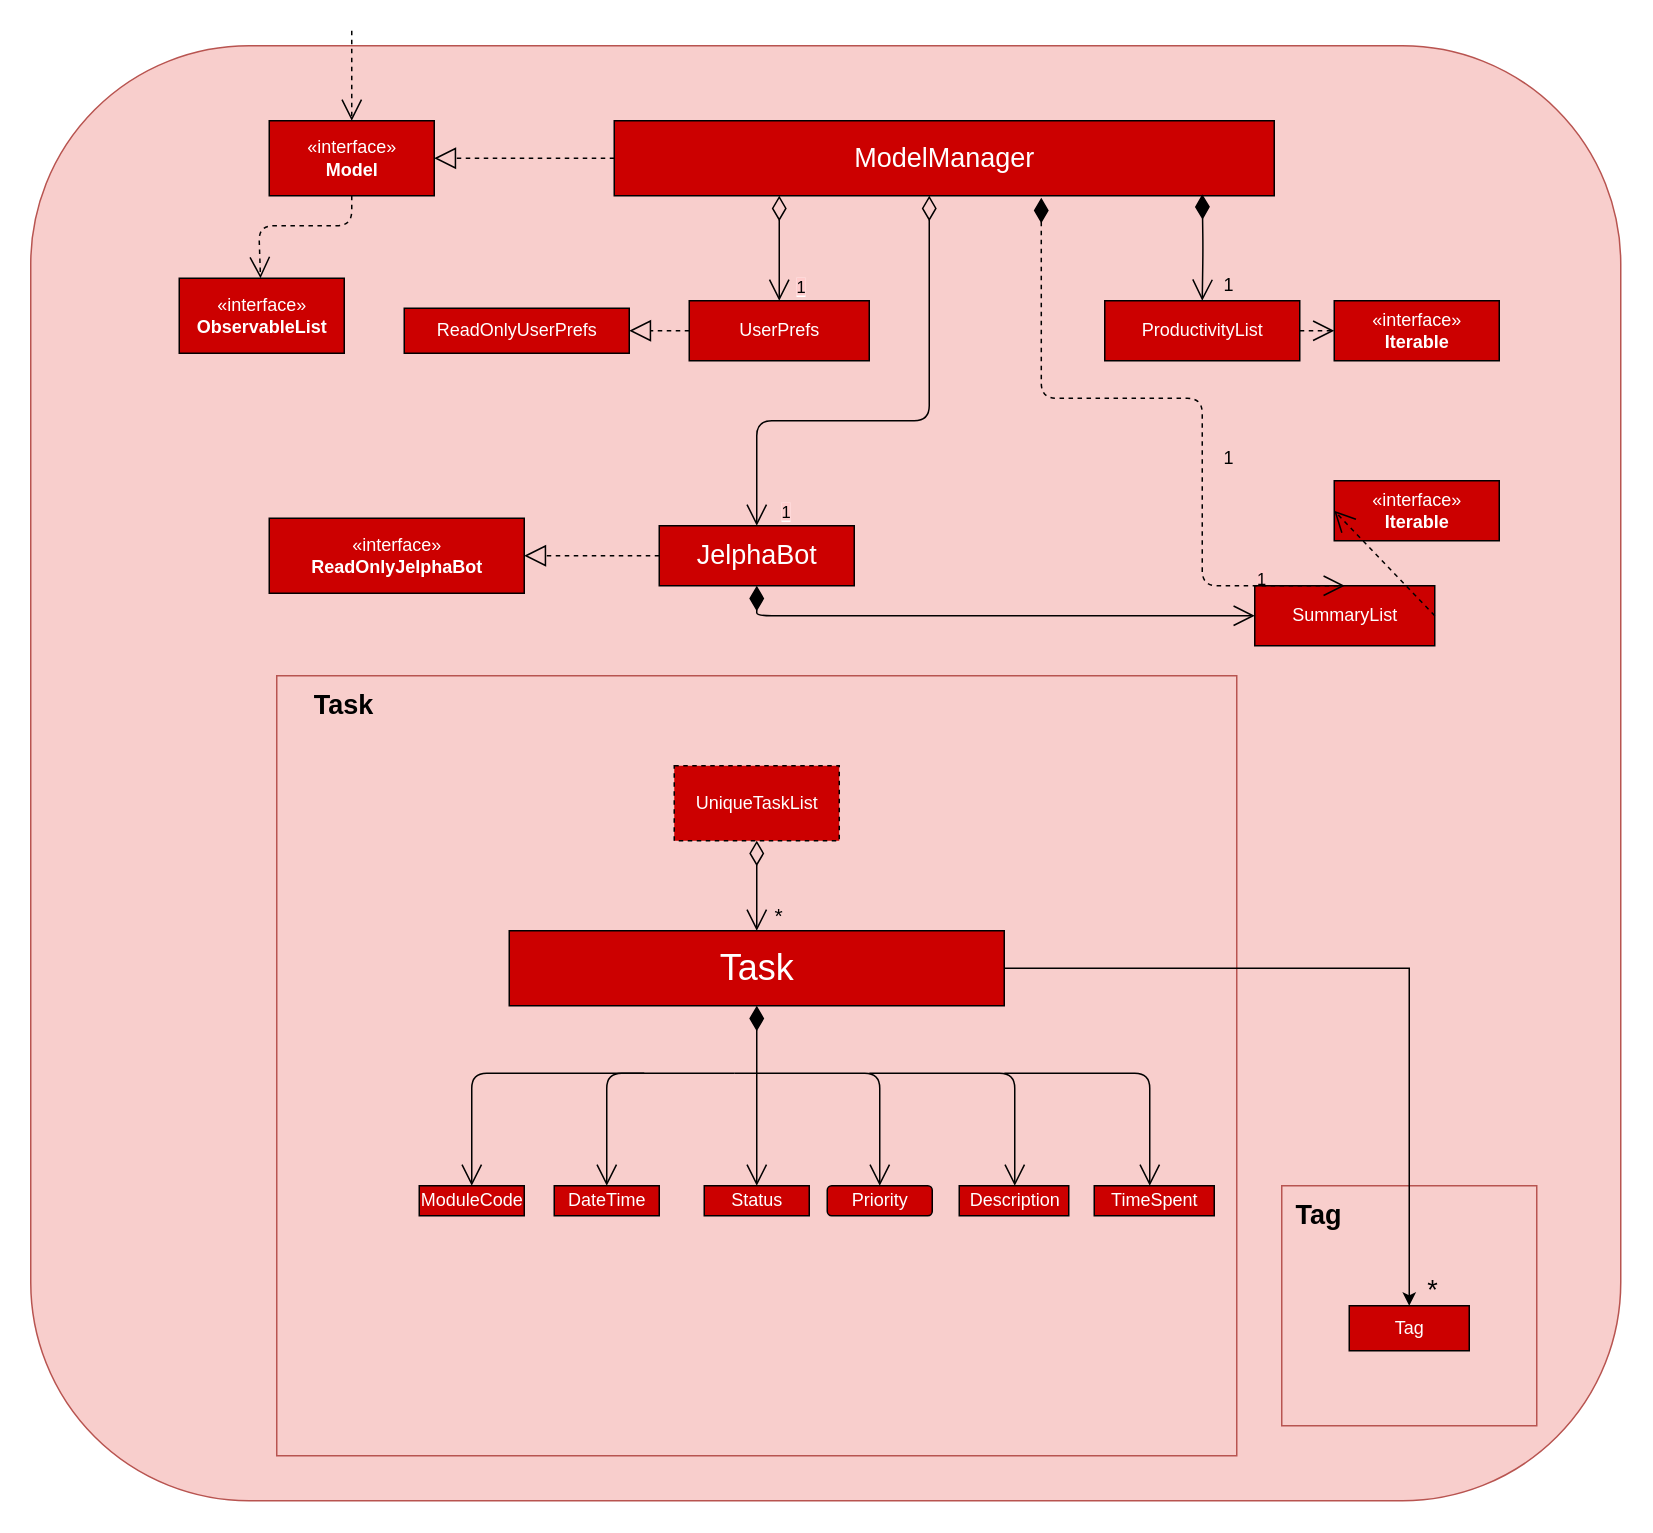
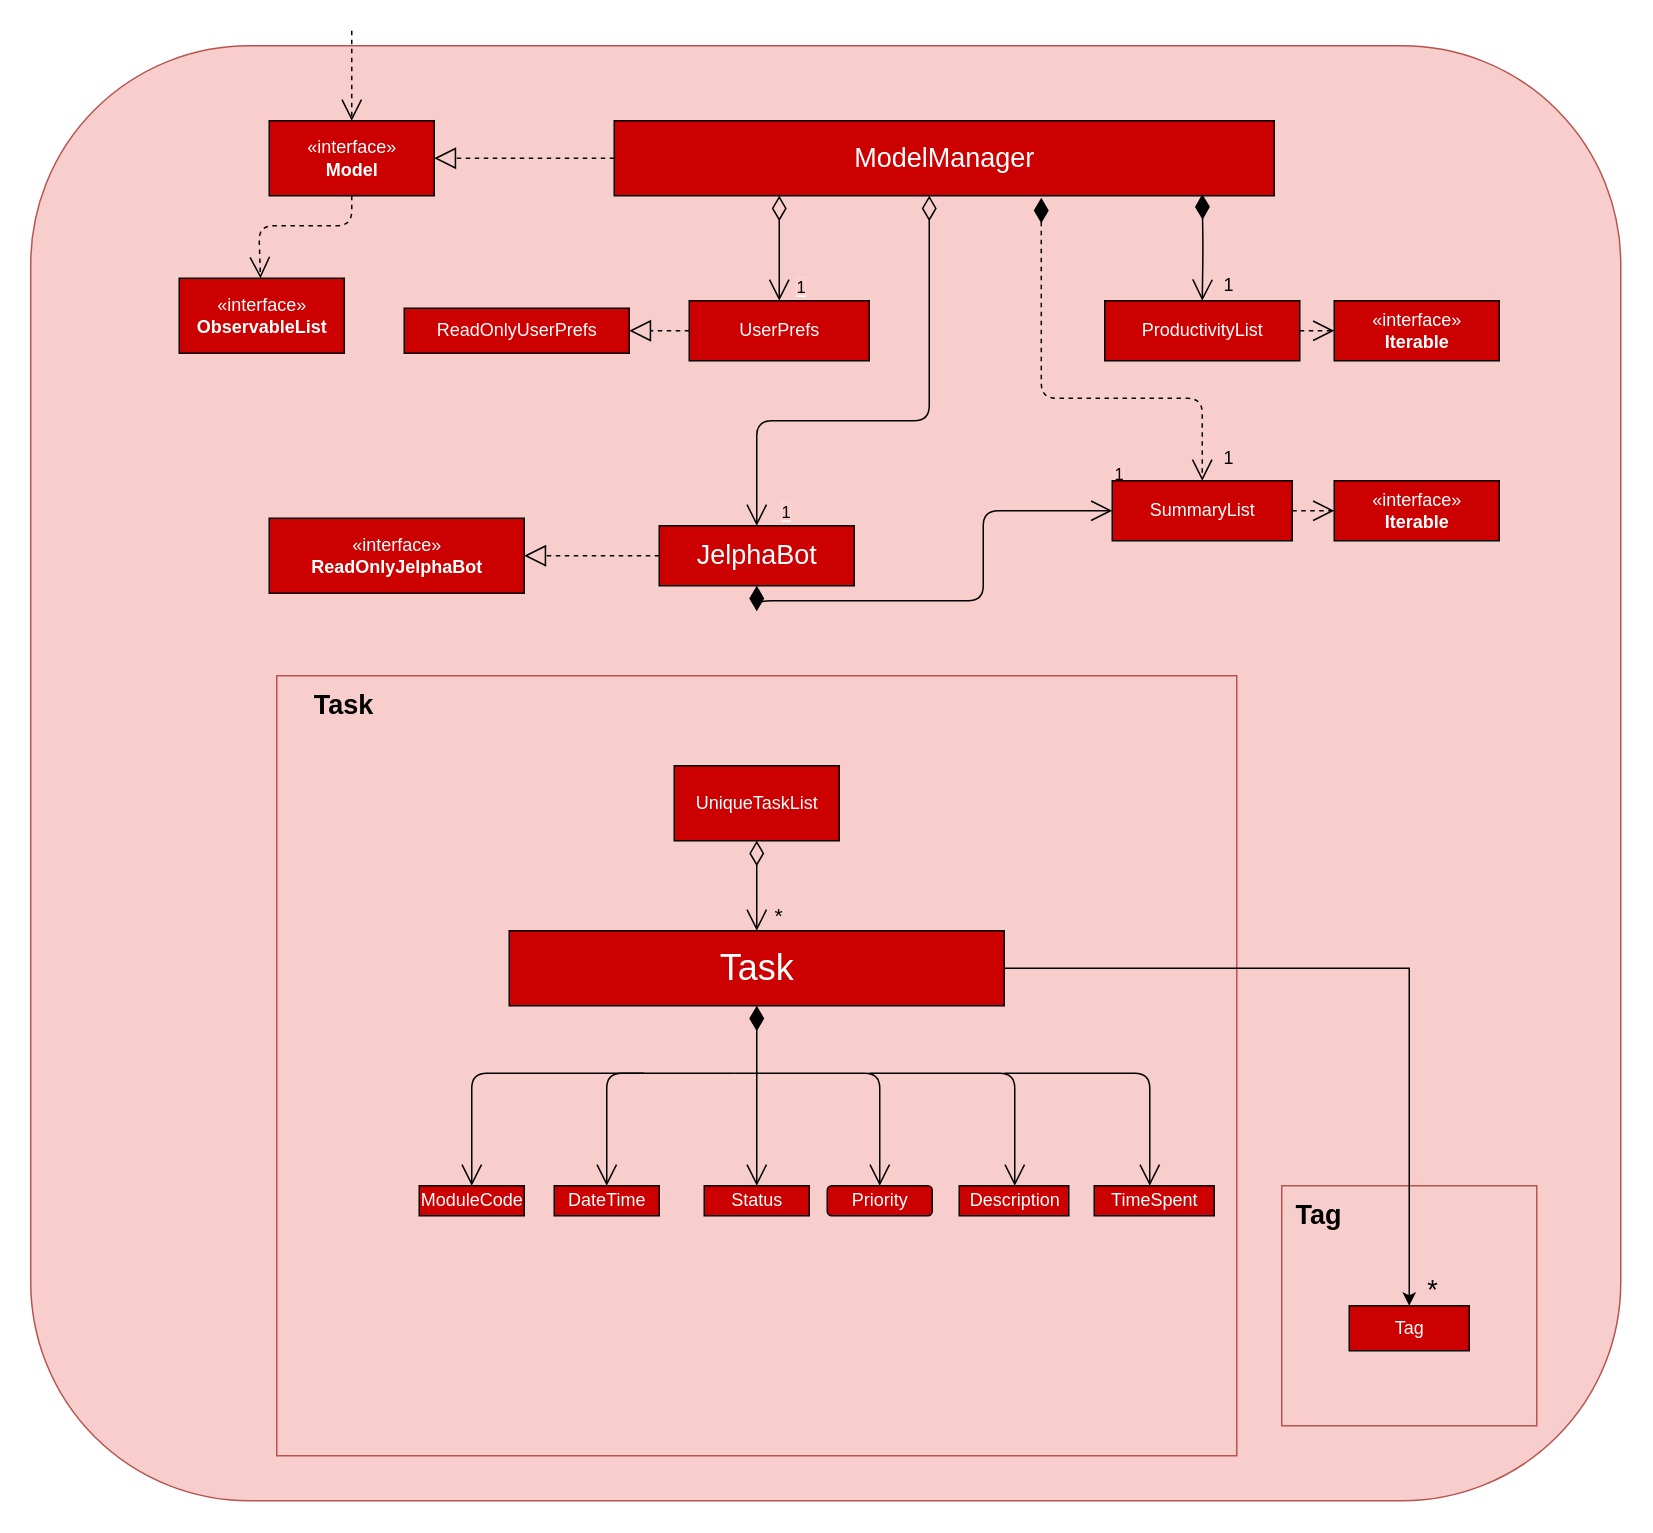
  <mxCell id="0" style=";html=1;" />
  <mxCell id="1" style=";html=1;" parent="0" />
  <mxCell id="2" value="" style="rounded=1;whiteSpace=wrap;html=1;fillColor=#f8cecc;strokeColor=#b85450;" parent="1" vertex="1"><mxGeometry x="20" y="30" width="1060" height="970" as="geometry" /></mxCell>
  <mxCell id="3" value="" style="rounded=0;whiteSpace=wrap;html=1;shadow=0;fillColor=#f8cecc;strokeColor=#b85450;" parent="1" vertex="1"><mxGeometry x="854" y="790" width="170" height="160" as="geometry" /></mxCell>
  <mxCell id="4" value="" style="rounded=0;whiteSpace=wrap;html=1;shadow=0;fillColor=#f8cecc;strokeColor=#b85450;" parent="1" vertex="1"><mxGeometry x="184" y="450" width="640" height="520" as="geometry" /></mxCell>
  <mxCell id="5" value="&lt;font color=&quot;#ffffff&quot; style=&quot;font-size: 18px&quot;&gt;JelphaBot&lt;/font&gt;" style="html=1;fillColor=#CC0000;" parent="1" vertex="1"><mxGeometry x="439" y="350" width="130" height="40" as="geometry" /></mxCell>
  <mxCell id="6" value="&lt;font color=&quot;#ffffff&quot;&gt;&lt;font style=&quot;font-size: 18px&quot;&gt;ModelManager&lt;/font&gt;&lt;br&gt;&lt;/font&gt;" style="html=1;fillColor=#CC0000;" parent="1" vertex="1"><mxGeometry x="409" y="80" width="440" height="50" as="geometry" /></mxCell>
  <mxCell id="7" value="&lt;font color=&quot;#ffffff&quot;&gt;UserPrefs&lt;/font&gt;" style="html=1;fillColor=#CC0000;" parent="1" vertex="1"><mxGeometry x="459" y="200" width="120" height="40" as="geometry" /></mxCell>
  <mxCell id="8" value="&lt;font color=&quot;#ffffff&quot;&gt;ReadOnlyUserPrefs&lt;/font&gt;" style="html=1;fillColor=#CC0000;" parent="1" vertex="1"><mxGeometry x="269" y="205" width="150" height="30" as="geometry" /></mxCell>
  <mxCell id="9" value="&lt;font color=&quot;#ffffff&quot;&gt;«interface»&lt;br&gt;&lt;/font&gt;&lt;b&gt;&lt;font color=&quot;#ffffff&quot;&gt;Model&lt;/font&gt;&lt;br&gt;&lt;/b&gt;" style="html=1;fillColor=#CC0000;rotation=0;" parent="1" vertex="1"><mxGeometry x="179" y="80" width="110" height="50" as="geometry" /></mxCell>
- <mxCell id="10" value="&lt;font color=&quot;#ffffff&quot;&gt;UniqueTaskList&lt;/font&gt;" style="html=1;fillColor=#CC0000;dashed=1;" parent="1" vertex="1"><mxGeometry x="449" y="510" width="110" height="50" as="geometry" /></mxCell>
+ <mxCell id="10" value="&lt;font color=&quot;#ffffff&quot;&gt;UniqueTaskList&lt;/font&gt;" style="html=1;fillColor=#CC0000;" parent="1" vertex="1"><mxGeometry x="449" y="510" width="110" height="50" as="geometry" /></mxCell>
  <mxCell id="11" value="&lt;font color=&quot;#ffffff&quot;&gt;«interface»&lt;br&gt;&lt;b&gt;ObservableList&lt;/b&gt;&lt;/font&gt;" style="html=1;fillColor=#CC0000;" parent="1" vertex="1"><mxGeometry x="119" y="185" width="110" height="50" as="geometry" /></mxCell>
  <mxCell id="12" value="" style="endArrow=block;dashed=1;endFill=0;endSize=12;html=1;exitX=0;exitY=0.5;exitDx=0;exitDy=0;entryX=1;entryY=0.5;entryDx=0;entryDy=0;fillColor=#FF3333;" parent="1" source="6" target="9" edge="1"><mxGeometry width="160" relative="1" as="geometry"><mxPoint x="299" y="180" as="sourcePoint" /><mxPoint x="459" y="180" as="targetPoint" /></mxGeometry></mxCell>
  <mxCell id="13" value="" style="endArrow=open;endSize=12;dashed=1;html=1;fillColor=#FF6666;" parent="1" edge="1"><mxGeometry width="160" relative="1" as="geometry"><mxPoint x="234" y="20" as="sourcePoint" /><mxPoint x="234" y="80" as="targetPoint" /></mxGeometry></mxCell>
  <mxCell id="14" value="&lt;span style=&quot;background-color: rgb(255 , 204 , 204)&quot;&gt;1&lt;/span&gt;" style="endArrow=open;html=1;endSize=12;startArrow=diamondThin;startSize=14;startFill=0;edgeStyle=orthogonalEdgeStyle;align=left;verticalAlign=bottom;exitX=0.25;exitY=1;exitDx=0;exitDy=0;" parent="1" source="6" target="7" edge="1"><mxGeometry x="1" y="10" relative="1" as="geometry"><mxPoint x="489" y="170" as="sourcePoint" /><mxPoint x="649" y="170" as="targetPoint" /><Array as="points" /><mxPoint as="offset" /></mxGeometry></mxCell>
  <mxCell id="15" value="&lt;span style=&quot;background-color: rgb(255 , 204 , 204)&quot;&gt;1&lt;/span&gt;" style="endArrow=open;html=1;endSize=12;startArrow=diamondThin;startSize=14;startFill=0;edgeStyle=orthogonalEdgeStyle;align=left;verticalAlign=bottom;fillColor=#FF6666;" parent="1" target="5" edge="1"><mxGeometry x="1" y="15" relative="1" as="geometry"><mxPoint x="619" y="130" as="sourcePoint" /><mxPoint x="659" y="290" as="targetPoint" /><Array as="points"><mxPoint x="619" y="280" /><mxPoint x="504" y="280" /></Array><mxPoint as="offset" /></mxGeometry></mxCell>
  <mxCell id="16" value="" style="endArrow=block;dashed=1;endFill=0;endSize=12;html=1;" parent="1" target="8" edge="1"><mxGeometry width="160" relative="1" as="geometry"><mxPoint x="459" y="220" as="sourcePoint" /><mxPoint x="619" y="220" as="targetPoint" /></mxGeometry></mxCell>
  <mxCell id="17" value="" style="endArrow=open;endSize=12;dashed=1;html=1;exitX=0.5;exitY=1;exitDx=0;exitDy=0;" parent="1" source="9" target="11" edge="1"><mxGeometry width="160" relative="1" as="geometry"><mxPoint x="189" y="150" as="sourcePoint" /><mxPoint x="349" y="150" as="targetPoint" /><Array as="points"><mxPoint x="234" y="150" /><mxPoint x="172" y="150" /></Array></mxGeometry></mxCell>
  <mxCell id="18" value="&lt;font color=&quot;#ffffff&quot;&gt;«interface»&lt;br&gt;&lt;b&gt;ReadOnlyJelphaBot&lt;/b&gt;&lt;/font&gt;" style="html=1;fillColor=#CC0000;" parent="1" vertex="1"><mxGeometry x="179" y="345" width="170" height="50" as="geometry" /></mxCell>
  <mxCell id="19" value="" style="endArrow=block;dashed=1;endFill=0;endSize=12;html=1;entryX=1;entryY=0.5;entryDx=0;entryDy=0;" parent="1" target="18" edge="1"><mxGeometry width="160" relative="1" as="geometry"><mxPoint x="439" y="370" as="sourcePoint" /><mxPoint x="589" y="370" as="targetPoint" /></mxGeometry></mxCell>
  <mxCell id="20" value="&lt;font color=&quot;#ffffff&quot;&gt;ProductivityList&lt;/font&gt;" style="html=1;fillColor=#CC0000;" parent="1" vertex="1"><mxGeometry x="736" y="200" width="130" height="40" as="geometry" /></mxCell>
  <mxCell id="21" value="&lt;font color=&quot;#ffffff&quot;&gt;«interface»&lt;br&gt;&lt;b&gt;Iterable&lt;/b&gt;&lt;/font&gt;" style="html=1;fillColor=#CC0000;" parent="1" vertex="1"><mxGeometry x="889" y="200" width="110" height="40" as="geometry" /></mxCell>
  <mxCell id="22" value="" style="endArrow=open;endSize=12;dashed=1;html=1;entryX=0;entryY=0.5;entryDx=0;entryDy=0;exitX=1;exitY=0.5;exitDx=0;exitDy=0;" parent="1" source="20" target="21" edge="1"><mxGeometry width="160" relative="1" as="geometry"><mxPoint x="789" y="310" as="sourcePoint" /><mxPoint x="949" y="310" as="targetPoint" /></mxGeometry></mxCell>
  <mxCell id="23" value="&lt;span style=&quot;background-color: rgb(255 , 204 , 204)&quot;&gt;1&lt;/span&gt;" style="endArrow=open;html=1;endSize=12;startArrow=diamondThin;startSize=14;startFill=1;edgeStyle=orthogonalEdgeStyle;align=left;verticalAlign=bottom;exitX=0.5;exitY=1;exitDx=0;exitDy=0;" parent="1" source="5" target="44" edge="1"><mxGeometry x="1" y="15" relative="1" as="geometry"><mxPoint x="489" y="440" as="sourcePoint" /><mxPoint x="649" y="440" as="targetPoint" /><mxPoint as="offset" /></mxGeometry></mxCell>
  <mxCell id="24" value="" style="endArrow=open;html=1;endSize=12;startArrow=diamondThin;startSize=14;startFill=0;edgeStyle=orthogonalEdgeStyle;align=left;verticalAlign=bottom;exitX=0.5;exitY=1;exitDx=0;exitDy=0;" parent="1" source="10" target="26" edge="1"><mxGeometry x="-1" y="3" relative="1" as="geometry"><mxPoint x="439" y="620" as="sourcePoint" /><mxPoint x="599" y="620" as="targetPoint" /></mxGeometry></mxCell>
  <mxCell id="25" style="edgeStyle=orthogonalEdgeStyle;rounded=0;orthogonalLoop=1;jettySize=auto;html=1;exitX=1;exitY=0.75;exitDx=0;exitDy=0;entryX=0.5;entryY=0;entryDx=0;entryDy=0;" parent="1" source="26" target="36" edge="1"><mxGeometry relative="1" as="geometry"><Array as="points"><mxPoint x="669" y="645" /><mxPoint x="939" y="645" /></Array></mxGeometry></mxCell>
  <mxCell id="26" value="&lt;font style=&quot;font-size: 24px&quot; color=&quot;#ffffff&quot;&gt;Task&lt;/font&gt;" style="html=1;fillColor=#CC0000;" parent="1" vertex="1"><mxGeometry x="339" y="620" width="330" height="50" as="geometry" /></mxCell>
  <mxCell id="27" value="&lt;font style=&quot;font-size: 14px&quot;&gt;*&lt;/font&gt;" style="text;html=1;strokeColor=none;fillColor=none;align=center;verticalAlign=middle;whiteSpace=wrap;rounded=0;" parent="1" vertex="1"><mxGeometry x="499" y="600" width="40" height="20" as="geometry" /></mxCell>
  <mxCell id="28" value="&lt;b&gt;&lt;font style=&quot;font-size: 18px&quot;&gt;Task&lt;/font&gt;&lt;/b&gt;" style="text;html=1;strokeColor=none;fillColor=none;align=center;verticalAlign=middle;whiteSpace=wrap;rounded=0;shadow=0;" parent="1" vertex="1"><mxGeometry x="209" y="460" width="40" height="20" as="geometry" /></mxCell>
  <mxCell id="29" value="&lt;font color=&quot;#ffffff&quot;&gt;ModuleCode&lt;/font&gt;" style="html=1;shadow=0;fillColor=#CC0000;" parent="1" vertex="1"><mxGeometry x="279" y="790" width="70" height="20" as="geometry" /></mxCell>
  <mxCell id="30" value="&lt;font color=&quot;#ffffff&quot;&gt;Description&lt;/font&gt;" style="html=1;shadow=0;fillColor=#CC0000;" parent="1" vertex="1"><mxGeometry x="639" y="790" width="73" height="20" as="geometry" /></mxCell>
  <mxCell id="31" value="&lt;font color=&quot;#ffffff&quot;&gt;DateTime&lt;/font&gt;" style="html=1;shadow=0;fillColor=#CC0000;" parent="1" vertex="1"><mxGeometry x="369" y="790" width="70" height="20" as="geometry" /></mxCell>
  <mxCell id="32" value="&lt;font color=&quot;#ffffff&quot;&gt;Status&lt;/font&gt;" style="html=1;shadow=0;fillColor=#CC0000;" parent="1" vertex="1"><mxGeometry x="469" y="790" width="70" height="20" as="geometry" /></mxCell>
  <mxCell id="33" value="&lt;font color=&quot;#ffffff&quot;&gt;Priority&lt;/font&gt;" style="html=1;shadow=0;fillColor=#CC0000;rounded=1;" parent="1" vertex="1"><mxGeometry x="551" y="790" width="70" height="20" as="geometry" /></mxCell>
  <mxCell id="34" value="&lt;font color=&quot;#ffffff&quot;&gt;TimeSpent&lt;/font&gt;" style="html=1;shadow=0;fillColor=#CC0000;" parent="1" vertex="1"><mxGeometry x="729" y="790" width="80" height="20" as="geometry" /></mxCell>
  <mxCell id="35" value="&lt;font style=&quot;font-size: 18px&quot;&gt;&lt;b&gt;Tag&lt;/b&gt;&lt;/font&gt;" style="text;html=1;strokeColor=none;fillColor=none;align=center;verticalAlign=middle;whiteSpace=wrap;rounded=0;shadow=0;" parent="1" vertex="1"><mxGeometry x="859" y="800" width="40" height="20" as="geometry" /></mxCell>
  <mxCell id="36" value="&lt;font color=&quot;#ffffff&quot;&gt;Tag&lt;/font&gt;" style="html=1;shadow=0;fillColor=#CC0000;" parent="1" vertex="1"><mxGeometry x="899" y="870" width="80" height="30" as="geometry" /></mxCell>
  <mxCell id="37" value="&lt;font style=&quot;font-size: 18px&quot;&gt;*&lt;/font&gt;" style="text;html=1;strokeColor=none;fillColor=none;align=center;verticalAlign=middle;whiteSpace=wrap;rounded=0;shadow=0;" parent="1" vertex="1"><mxGeometry x="935" y="850" width="40" height="20" as="geometry" /></mxCell>
  <mxCell id="38" value="" style="endArrow=open;html=1;endSize=12;startArrow=diamondThin;startSize=14;startFill=1;edgeStyle=orthogonalEdgeStyle;align=left;verticalAlign=bottom;exitX=0.5;exitY=1;exitDx=0;exitDy=0;entryX=0.5;entryY=0;entryDx=0;entryDy=0;" parent="1" source="26" target="32" edge="1"><mxGeometry x="-1" y="3" relative="1" as="geometry"><mxPoint x="439.28" y="670.5" as="sourcePoint" /><mxPoint x="615" y="700" as="targetPoint" /><Array as="points"><mxPoint x="504" y="735" /><mxPoint x="504" y="735" /></Array></mxGeometry></mxCell>
  <mxCell id="39" value="" style="endArrow=open;endFill=1;endSize=12;html=1;entryX=0.5;entryY=0;entryDx=0;entryDy=0;" parent="1" target="31" edge="1"><mxGeometry width="160" relative="1" as="geometry"><mxPoint x="489" y="715" as="sourcePoint" /><mxPoint x="479" y="885" as="targetPoint" /><Array as="points"><mxPoint x="404" y="715" /></Array></mxGeometry></mxCell>
  <mxCell id="40" value="" style="endArrow=open;endFill=1;endSize=12;html=1;entryX=0.5;entryY=0;entryDx=0;entryDy=0;" parent="1" target="29" edge="1"><mxGeometry width="160" relative="1" as="geometry"><mxPoint x="429" y="715" as="sourcePoint" /><mxPoint x="369" y="735" as="targetPoint" /><Array as="points"><mxPoint x="314" y="715" /></Array></mxGeometry></mxCell>
  <mxCell id="41" value="" style="endArrow=open;endFill=1;endSize=12;html=1;entryX=0.5;entryY=0;entryDx=0;entryDy=0;" parent="1" target="33" edge="1"><mxGeometry width="160" relative="1" as="geometry"><mxPoint x="489" y="715" as="sourcePoint" /><mxPoint x="719" y="725" as="targetPoint" /><Array as="points"><mxPoint x="586" y="715" /></Array></mxGeometry></mxCell>
  <mxCell id="42" value="" style="endArrow=open;endFill=1;endSize=12;html=1;entryX=0.5;entryY=0;entryDx=0;entryDy=0;" parent="1" edge="1"><mxGeometry width="160" relative="1" as="geometry"><mxPoint x="579" y="715" as="sourcePoint" /><mxPoint x="676" y="790" as="targetPoint" /><Array as="points"><mxPoint x="676" y="715" /></Array></mxGeometry></mxCell>
  <mxCell id="43" value="" style="endArrow=open;endFill=1;endSize=12;html=1;" parent="1" edge="1"><mxGeometry width="160" relative="1" as="geometry"><mxPoint x="669" y="715" as="sourcePoint" /><mxPoint x="766" y="790" as="targetPoint" /><Array as="points"><mxPoint x="766" y="715" /></Array></mxGeometry></mxCell>
- <mxCell id="44" value="&lt;font color=&quot;#ffffff&quot;&gt;SummaryList&lt;/font&gt;" style="html=1;fillColor=#CC0000;" vertex="1" parent="1"><mxGeometry x="836" y="390" width="120" height="40" as="geometry" /></mxCell>
+ <mxCell id="44" value="&lt;font color=&quot;#ffffff&quot;&gt;SummaryList&lt;/font&gt;" style="html=1;fillColor=#CC0000;" vertex="1" parent="1"><mxGeometry x="741" y="320" width="120" height="40" as="geometry" /></mxCell>
  <mxCell id="45" value="&lt;font color=&quot;#ffffff&quot;&gt;«interface»&lt;br&gt;&lt;b&gt;Iterable&lt;/b&gt;&lt;/font&gt;" style="html=1;fillColor=#CC0000;" vertex="1" parent="1"><mxGeometry x="889" y="320" width="110" height="40" as="geometry" /></mxCell>
  <mxCell id="46" value="" style="endArrow=open;endSize=12;dashed=1;html=1;entryX=0;entryY=0.5;entryDx=0;entryDy=0;exitX=1;exitY=0.5;exitDx=0;exitDy=0;" edge="1" parent="1" source="44" target="45"><mxGeometry width="160" relative="1" as="geometry"><mxPoint x="749" y="405" as="sourcePoint" /><mxPoint x="909" y="405" as="targetPoint" /></mxGeometry></mxCell>
  <mxCell id="47" value="1" style="text;html=1;strokeColor=none;fillColor=none;align=center;verticalAlign=middle;whiteSpace=wrap;rounded=0;" vertex="1" parent="1"><mxGeometry x="799" y="295" width="40" height="20" as="geometry" /></mxCell>
  <mxCell id="48" value="" style="endArrow=open;html=1;endSize=12;startArrow=diamondThin;startSize=14;startFill=1;edgeStyle=orthogonalEdgeStyle;align=left;verticalAlign=bottom;entryX=0.5;entryY=0;entryDx=0;entryDy=0;" edge="1" parent="1" target="20"><mxGeometry x="0.578" y="8" relative="1" as="geometry"><mxPoint x="801" y="129" as="sourcePoint" /><mxPoint x="879" y="175" as="targetPoint" /><mxPoint as="offset" /></mxGeometry></mxCell>
  <mxCell id="49" value="1" style="text;html=1;strokeColor=none;fillColor=none;align=center;verticalAlign=middle;whiteSpace=wrap;rounded=0;" vertex="1" parent="1"><mxGeometry x="799" y="180" width="40" height="20" as="geometry" /></mxCell>
  <mxCell id="50" value="" style="endArrow=open;html=1;endSize=12;startArrow=diamondThin;startSize=14;startFill=1;edgeStyle=orthogonalEdgeStyle;align=left;verticalAlign=bottom;exitX=0.647;exitY=1.026;exitDx=0;exitDy=0;exitPerimeter=0;entryX=0.5;entryY=0;entryDx=0;entryDy=0;dashed=1;" edge="1" parent="1" source="6" target="44"><mxGeometry x="-1" y="3" relative="1" as="geometry"><mxPoint x="689" y="275" as="sourcePoint" /><mxPoint x="849" y="275" as="targetPoint" /><Array as="points"><mxPoint x="694" y="265" /><mxPoint x="801" y="265" /></Array></mxGeometry></mxCell>
